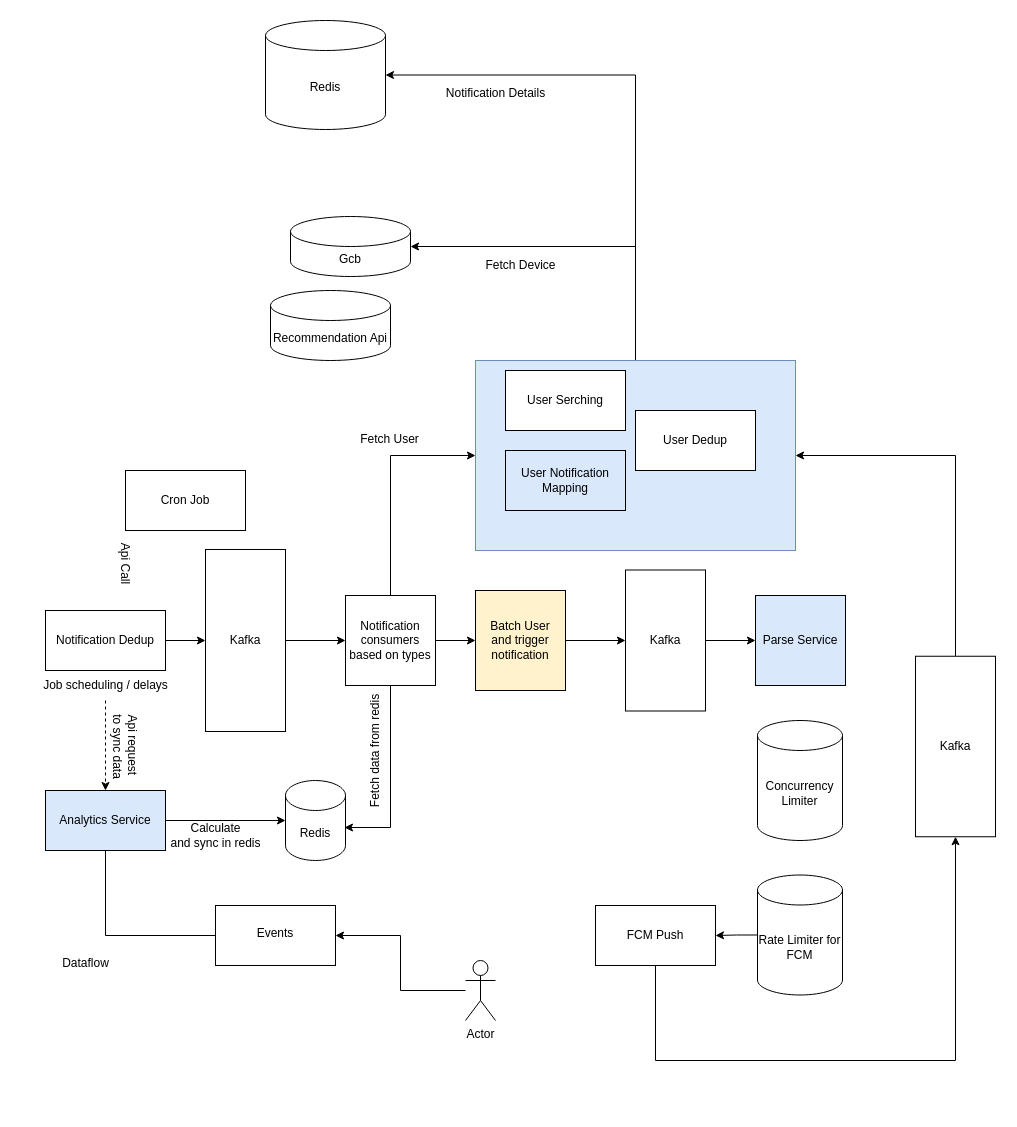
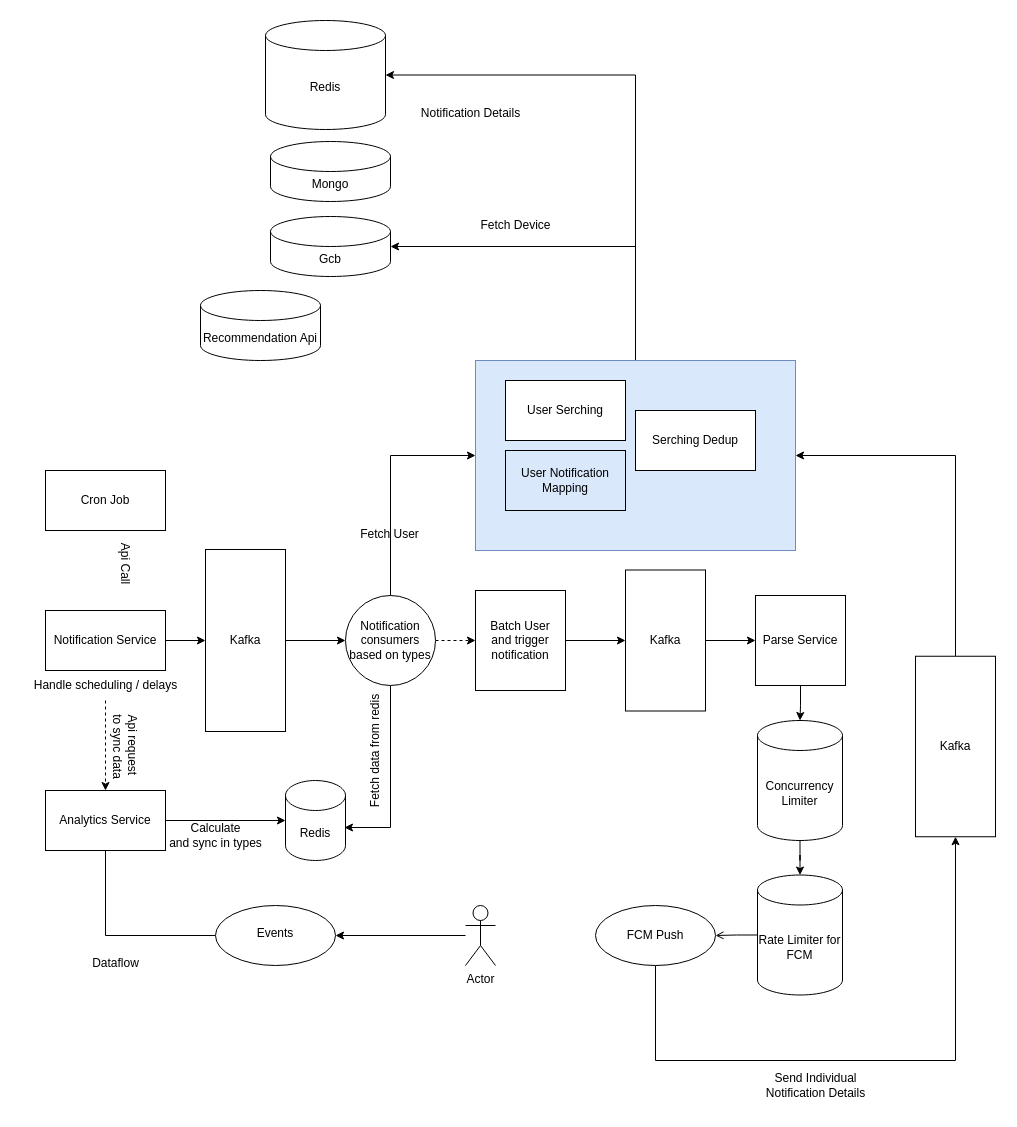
  <mxCell id="0" />
  <mxCell id="1" parent="0" />
  <mxCell id="2" value="" style="edgeStyle=orthogonalEdgeStyle;rounded=0;orthogonalLoop=1;jettySize=auto;html=1;exitX=0.5;exitY=0;exitDx=0;exitDy=0;entryX=1;entryY=0.5;entryDx=0;entryDy=0;entryPerimeter=0;" edge="1" parent="1" source="4" target="28"><mxGeometry relative="1" as="geometry" /></mxCell>
  <mxCell id="3" value="" style="edgeStyle=orthogonalEdgeStyle;rounded=0;orthogonalLoop=1;jettySize=auto;html=1;entryX=1;entryY=0.5;entryDx=0;entryDy=0;entryPerimeter=0;" edge="1" parent="1" source="4" target="50"><mxGeometry relative="1" as="geometry"><mxPoint x="525" y="70" as="targetPoint" /><Array as="points"><mxPoint x="635" y="74" /></Array></mxGeometry></mxCell>
  <mxCell id="4" value="" style="rounded=0;whiteSpace=wrap;html=1;fillColor=#dae8fc;strokeColor=#6c8ebf;" vertex="1" parent="1"><mxGeometry x="475" y="360" width="320" height="190" as="geometry" /></mxCell>
- <mxCell id="5" value="Cron Job" style="rounded=0;whiteSpace=wrap;html=1;" vertex="1" parent="1"><mxGeometry x="125" y="470" width="120" height="60" as="geometry" /></mxCell>
+ <mxCell id="5" value="Cron Job" style="rounded=0;whiteSpace=wrap;html=1;" vertex="1" parent="1"><mxGeometry x="45" y="470" width="120" height="60" as="geometry" /></mxCell>
  <mxCell id="6" value="" style="edgeStyle=orthogonalEdgeStyle;rounded=0;orthogonalLoop=1;jettySize=auto;html=1;entryX=0;entryY=0.5;entryDx=0;entryDy=0;entryPerimeter=0;" edge="1" parent="1" source="7" target="10"><mxGeometry relative="1" as="geometry"><mxPoint x="232.5" y="640" as="targetPoint" /></mxGeometry></mxCell>
- <mxCell id="7" value="Notification Dedup" style="rounded=0;whiteSpace=wrap;html=1;" vertex="1" parent="1"><mxGeometry x="45" y="610" width="120" height="60" as="geometry" /></mxCell>
+ <mxCell id="7" value="Notification Service" style="rounded=0;whiteSpace=wrap;html=1;" vertex="1" parent="1"><mxGeometry x="45" y="610" width="120" height="60" as="geometry" /></mxCell>
  <mxCell id="8" value="Api Call" style="text;html=1;align=center;verticalAlign=middle;resizable=0;points=[];autosize=1;strokeColor=none;fillColor=none;rotation=90;" vertex="1" parent="1"><mxGeometry x="95" y="548" width="60" height="30" as="geometry" /></mxCell>
  <mxCell id="9" value="" style="edgeStyle=orthogonalEdgeStyle;rounded=0;orthogonalLoop=1;jettySize=auto;html=1;" edge="1" parent="1" source="10" target="16"><mxGeometry relative="1" as="geometry" /></mxCell>
  <mxCell id="10" value="Kafka" style="rounded=0;whiteSpace=wrap;html=1;" vertex="1" parent="1"><mxGeometry x="205" y="549" width="80" height="182" as="geometry" /></mxCell>
  <mxCell id="11" value="" style="edgeStyle=orthogonalEdgeStyle;rounded=0;orthogonalLoop=1;jettySize=auto;html=1;dashed=1;" edge="1" parent="1" source="12" target="18"><mxGeometry relative="1" as="geometry" /></mxCell>
- <mxCell id="12" value="Job scheduling / delays" style="text;html=1;align=center;verticalAlign=middle;resizable=0;points=[];autosize=1;strokeColor=none;fillColor=none;" vertex="1" parent="1"><mxGeometry x="20" y="670" width="170" height="30" as="geometry" /></mxCell>
+ <mxCell id="12" value="Handle scheduling / delays" style="text;html=1;align=center;verticalAlign=middle;resizable=0;points=[];autosize=1;strokeColor=none;fillColor=none;" vertex="1" parent="1"><mxGeometry x="20" y="670" width="170" height="30" as="geometry" /></mxCell>
  <mxCell id="13" value="" style="edgeStyle=orthogonalEdgeStyle;rounded=0;orthogonalLoop=1;jettySize=auto;html=1;entryX=0.983;entryY=0.588;entryDx=0;entryDy=0;entryPerimeter=0;" edge="1" parent="1" source="16" target="20"><mxGeometry relative="1" as="geometry" /></mxCell>
  <mxCell id="14" value="" style="edgeStyle=orthogonalEdgeStyle;rounded=0;orthogonalLoop=1;jettySize=auto;html=1;entryX=0;entryY=0.5;entryDx=0;entryDy=0;exitX=0.5;exitY=0;exitDx=0;exitDy=0;" edge="1" parent="1" source="16" target="4"><mxGeometry relative="1" as="geometry"><mxPoint x="390" y="500" as="targetPoint" /></mxGeometry></mxCell>
- <mxCell id="15" value="" style="edgeStyle=orthogonalEdgeStyle;rounded=0;orthogonalLoop=1;jettySize=auto;html=1;" edge="1" parent="1" source="16" target="31"><mxGeometry relative="1" as="geometry" /></mxCell>
- <mxCell id="16" value="Notification consumers based on types" style="whiteSpace=wrap;html=1;rounded=0;" vertex="1" parent="1"><mxGeometry x="345" y="595" width="90" height="90" as="geometry" /></mxCell>
+ <mxCell id="15" value="" style="edgeStyle=orthogonalEdgeStyle;rounded=0;orthogonalLoop=1;jettySize=auto;html=1;dashed=1;" edge="1" parent="1" source="16" target="31"><mxGeometry relative="1" as="geometry" /></mxCell>
+ <mxCell id="16" value="Notification consumers based on types" style="ellipse;whiteSpace=wrap;html=1;" vertex="1" parent="1"><mxGeometry x="345" y="595" width="90" height="90" as="geometry" /></mxCell>
  <mxCell id="17" value="" style="edgeStyle=orthogonalEdgeStyle;rounded=0;orthogonalLoop=1;jettySize=auto;html=1;" edge="1" parent="1" source="18" target="20"><mxGeometry relative="1" as="geometry" /></mxCell>
- <mxCell id="18" value="Analytics Service" style="rounded=0;whiteSpace=wrap;html=1;fillColor=#dae8fc;" vertex="1" parent="1"><mxGeometry x="45" y="790" width="120" height="60" as="geometry" /></mxCell>
+ <mxCell id="18" value="Analytics Service" style="rounded=0;whiteSpace=wrap;html=1;" vertex="1" parent="1"><mxGeometry x="45" y="790" width="120" height="60" as="geometry" /></mxCell>
  <mxCell id="19" value="Api request&amp;nbsp;&lt;br&gt;to sync data" style="text;html=1;align=center;verticalAlign=middle;resizable=0;points=[];autosize=1;strokeColor=none;fillColor=none;rotation=90;" vertex="1" parent="1"><mxGeometry x="80" y="726" width="90" height="40" as="geometry" /></mxCell>
  <mxCell id="20" value="Redis" style="shape=cylinder3;whiteSpace=wrap;html=1;boundedLbl=1;backgroundOutline=1;size=15;" vertex="1" parent="1"><mxGeometry x="285" y="780" width="60" height="80" as="geometry" /></mxCell>
- <mxCell id="21" value="Calculate&lt;br&gt;and sync in redis" style="text;html=1;align=center;verticalAlign=middle;resizable=0;points=[];autosize=1;strokeColor=none;fillColor=none;" vertex="1" parent="1"><mxGeometry x="160" y="815" width="110" height="40" as="geometry" /></mxCell>
+ <mxCell id="21" value="Calculate&lt;br&gt;and sync in types" style="text;html=1;align=center;verticalAlign=middle;resizable=0;points=[];autosize=1;strokeColor=none;fillColor=none;" vertex="1" parent="1"><mxGeometry x="160" y="815" width="110" height="40" as="geometry" /></mxCell>
  <mxCell id="22" value="Fetch data from redis" style="text;html=1;align=center;verticalAlign=middle;resizable=0;points=[];autosize=1;strokeColor=none;fillColor=none;rotation=-90;" vertex="1" parent="1"><mxGeometry x="305" y="736" width="140" height="30" as="geometry" /></mxCell>
- <mxCell id="23" value="User Serching" style="rounded=0;whiteSpace=wrap;html=1;" vertex="1" parent="1"><mxGeometry x="505" y="370" width="120" height="60" as="geometry" /></mxCell>
+ <mxCell id="23" value="User Serching" style="rounded=0;whiteSpace=wrap;html=1;" vertex="1" parent="1"><mxGeometry x="505" y="380" width="120" height="60" as="geometry" /></mxCell>
  <mxCell id="24" value="User Notification&lt;br&gt;Mapping" style="rounded=0;whiteSpace=wrap;html=1;fillColor=#dae8fc;" vertex="1" parent="1"><mxGeometry x="505" y="450" width="120" height="60" as="geometry" /></mxCell>
- <mxCell id="25" value="User Dedup" style="rounded=0;whiteSpace=wrap;html=1;" vertex="1" parent="1"><mxGeometry x="635" y="410" width="120" height="60" as="geometry" /></mxCell>
- <mxCell id="26" value="Fetch User" style="text;html=1;align=center;verticalAlign=middle;resizable=0;points=[];autosize=1;strokeColor=none;fillColor=none;" vertex="1" parent="1"><mxGeometry x="349" y="424" width="80" height="30" as="geometry" /></mxCell>
- <mxCell id="28" value="Gcb" style="shape=cylinder3;whiteSpace=wrap;html=1;boundedLbl=1;backgroundOutline=1;size=15;" vertex="1" parent="1"><mxGeometry x="290" y="216" width="120" height="60" as="geometry" /></mxCell>
- <mxCell id="29" value="Recommendation Api" style="shape=cylinder3;whiteSpace=wrap;html=1;boundedLbl=1;backgroundOutline=1;size=15;" vertex="1" parent="1"><mxGeometry x="270" y="290" width="120" height="70" as="geometry" /></mxCell>
+ <mxCell id="25" value="Serching Dedup" style="rounded=0;whiteSpace=wrap;html=1;" vertex="1" parent="1"><mxGeometry x="635" y="410" width="120" height="60" as="geometry" /></mxCell>
+ <mxCell id="26" value="Fetch User" style="text;html=1;align=center;verticalAlign=middle;resizable=0;points=[];autosize=1;strokeColor=none;fillColor=none;" vertex="1" parent="1"><mxGeometry x="349" y="519" width="80" height="30" as="geometry" /></mxCell>
+ <mxCell id="27" value="Mongo" style="shape=cylinder3;whiteSpace=wrap;html=1;boundedLbl=1;backgroundOutline=1;size=15;" vertex="1" parent="1"><mxGeometry x="270" y="141" width="120" height="60" as="geometry" /></mxCell>
+ <mxCell id="28" value="Gcb" style="shape=cylinder3;whiteSpace=wrap;html=1;boundedLbl=1;backgroundOutline=1;size=15;" vertex="1" parent="1"><mxGeometry x="270" y="216" width="120" height="60" as="geometry" /></mxCell>
+ <mxCell id="29" value="Recommendation Api" style="shape=cylinder3;whiteSpace=wrap;html=1;boundedLbl=1;backgroundOutline=1;size=15;" vertex="1" parent="1"><mxGeometry x="200" y="290" width="120" height="70" as="geometry" /></mxCell>
  <mxCell id="30" value="" style="edgeStyle=orthogonalEdgeStyle;rounded=0;orthogonalLoop=1;jettySize=auto;html=1;" edge="1" parent="1" source="31" target="33"><mxGeometry relative="1" as="geometry" /></mxCell>
- <mxCell id="31" value="Batch User&lt;br&gt;and trigger&lt;br&gt;notification" style="whiteSpace=wrap;html=1;rounded=0;fillColor=#fff2cc;" vertex="1" parent="1"><mxGeometry x="475" y="590" width="90" height="100" as="geometry" /></mxCell>
+ <mxCell id="31" value="Batch User&lt;br&gt;and trigger&lt;br&gt;notification" style="whiteSpace=wrap;html=1;rounded=0;" vertex="1" parent="1"><mxGeometry x="475" y="590" width="90" height="100" as="geometry" /></mxCell>
  <mxCell id="32" value="" style="edgeStyle=orthogonalEdgeStyle;rounded=0;orthogonalLoop=1;jettySize=auto;html=1;" edge="1" parent="1" source="33" target="35"><mxGeometry relative="1" as="geometry" /></mxCell>
  <mxCell id="33" value="Kafka" style="rounded=0;whiteSpace=wrap;html=1;" vertex="1" parent="1"><mxGeometry x="625" y="569.5" width="80" height="141" as="geometry" /></mxCell>
- <mxCell id="35" value="Parse Service" style="whiteSpace=wrap;html=1;rounded=0;fillColor=#dae8fc;" vertex="1" parent="1"><mxGeometry x="755" y="595" width="90" height="90" as="geometry" /></mxCell>
+ <mxCell id="34" value="" style="edgeStyle=orthogonalEdgeStyle;rounded=0;orthogonalLoop=1;jettySize=auto;html=1;" edge="1" parent="1" source="35" target="37"><mxGeometry relative="1" as="geometry"><mxPoint x="800" y="731" as="targetPoint" /></mxGeometry></mxCell>
+ <mxCell id="35" value="Parse Service" style="whiteSpace=wrap;html=1;rounded=0;" vertex="1" parent="1"><mxGeometry x="755" y="595" width="90" height="90" as="geometry" /></mxCell>
+ <mxCell id="36" value="" style="edgeStyle=orthogonalEdgeStyle;rounded=0;orthogonalLoop=1;jettySize=auto;html=1;" edge="1" parent="1" source="37" target="39"><mxGeometry relative="1" as="geometry" /></mxCell>
  <mxCell id="37" value="Concurrency&lt;br&gt;Limiter" style="shape=cylinder3;whiteSpace=wrap;html=1;boundedLbl=1;backgroundOutline=1;size=15;" vertex="1" parent="1"><mxGeometry x="757" y="720" width="85" height="120" as="geometry" /></mxCell>
- <mxCell id="38" value="" style="edgeStyle=orthogonalEdgeStyle;rounded=0;orthogonalLoop=1;jettySize=auto;html=1;" edge="1" parent="1" source="39" target="41"><mxGeometry relative="1" as="geometry" /></mxCell>
+ <mxCell id="38" value="" style="edgeStyle=orthogonalEdgeStyle;rounded=0;orthogonalLoop=1;jettySize=auto;html=1;endArrow=open;" edge="1" parent="1" source="39" target="41"><mxGeometry relative="1" as="geometry" /></mxCell>
  <mxCell id="39" value="Rate Limiter for FCM" style="shape=cylinder3;whiteSpace=wrap;html=1;boundedLbl=1;backgroundOutline=1;size=15;" vertex="1" parent="1"><mxGeometry x="757" y="874.5" width="85" height="120" as="geometry" /></mxCell>
  <mxCell id="40" value="" style="edgeStyle=orthogonalEdgeStyle;rounded=0;orthogonalLoop=1;jettySize=auto;html=1;entryX=0.5;entryY=1;entryDx=0;entryDy=0;exitX=0.5;exitY=1;exitDx=0;exitDy=0;" edge="1" parent="1" source="41" target="48"><mxGeometry relative="1" as="geometry"><Array as="points"><mxPoint x="655" y="1060" /><mxPoint x="955" y="1060" /></Array></mxGeometry></mxCell>
- <mxCell id="41" value="FCM Push" style="whiteSpace=wrap;html=1;" vertex="1" parent="1"><mxGeometry x="595" y="905" width="120" height="60" as="geometry" /></mxCell>
+ <mxCell id="41" value="FCM Push" style="ellipse;whiteSpace=wrap;html=1;" vertex="1" parent="1"><mxGeometry x="595" y="905" width="120" height="60" as="geometry" /></mxCell>
  <mxCell id="42" value="" style="edgeStyle=orthogonalEdgeStyle;rounded=0;orthogonalLoop=1;jettySize=auto;html=1;" edge="1" parent="1" source="43" target="45"><mxGeometry relative="1" as="geometry" /></mxCell>
- <mxCell id="43" value="Actor" style="shape=umlActor;verticalLabelPosition=bottom;verticalAlign=top;html=1;outlineConnect=0;" vertex="1" parent="1"><mxGeometry x="465" y="960" width="30" height="60" as="geometry" /></mxCell>
+ <mxCell id="43" value="Actor" style="shape=umlActor;verticalLabelPosition=bottom;verticalAlign=top;html=1;outlineConnect=0;" vertex="1" parent="1"><mxGeometry x="465" y="905" width="30" height="60" as="geometry" /></mxCell>
  <mxCell id="44" value="" style="edgeStyle=orthogonalEdgeStyle;rounded=0;orthogonalLoop=1;jettySize=auto;html=1;entryX=0.5;entryY=1;entryDx=0;entryDy=0;endArrow=none;" edge="1" parent="1" source="45" target="18"><mxGeometry relative="1" as="geometry"><mxPoint x="135" y="935" as="targetPoint" /></mxGeometry></mxCell>
- <mxCell id="45" value="&lt;br&gt;Events" style="whiteSpace=wrap;html=1;verticalAlign=top;" vertex="1" parent="1"><mxGeometry x="215" y="905" width="120" height="60" as="geometry" /></mxCell>
- <mxCell id="46" value="Dataflow" style="text;html=1;align=center;verticalAlign=middle;resizable=0;points=[];autosize=1;strokeColor=none;fillColor=none;" vertex="1" parent="1"><mxGeometry x="50" y="948" width="70" height="30" as="geometry" /></mxCell>
+ <mxCell id="45" value="&lt;br&gt;Events" style="ellipse;whiteSpace=wrap;html=1;verticalAlign=top;" vertex="1" parent="1"><mxGeometry x="215" y="905" width="120" height="60" as="geometry" /></mxCell>
+ <mxCell id="46" value="Dataflow" style="text;html=1;align=center;verticalAlign=middle;resizable=0;points=[];autosize=1;strokeColor=none;fillColor=none;" vertex="1" parent="1"><mxGeometry x="80" y="948" width="70" height="30" as="geometry" /></mxCell>
  <mxCell id="47" value="" style="edgeStyle=orthogonalEdgeStyle;rounded=0;orthogonalLoop=1;jettySize=auto;html=1;entryX=1;entryY=0.5;entryDx=0;entryDy=0;" edge="1" parent="1" source="48" target="4"><mxGeometry relative="1" as="geometry"><mxPoint x="955" y="515.5" as="targetPoint" /><Array as="points"><mxPoint x="955" y="455" /></Array></mxGeometry></mxCell>
  <mxCell id="48" value="Kafka" style="whiteSpace=wrap;html=1;" vertex="1" parent="1"><mxGeometry x="915" y="655.75" width="80" height="180.5" as="geometry" /></mxCell>
- <mxCell id="49" value="Fetch Device" style="text;html=1;align=center;verticalAlign=middle;resizable=0;points=[];autosize=1;strokeColor=none;fillColor=none;" vertex="1" parent="1"><mxGeometry x="475" y="250" width="90" height="30" as="geometry" /></mxCell>
+ <mxCell id="49" value="Fetch Device" style="text;html=1;align=center;verticalAlign=middle;resizable=0;points=[];autosize=1;strokeColor=none;fillColor=none;" vertex="1" parent="1"><mxGeometry x="470" y="210" width="90" height="30" as="geometry" /></mxCell>
  <mxCell id="50" value="Redis" style="shape=cylinder3;whiteSpace=wrap;html=1;boundedLbl=1;backgroundOutline=1;size=15;" vertex="1" parent="1"><mxGeometry x="265" y="20" width="120" height="109" as="geometry" /></mxCell>
- <mxCell id="51" value="Notification Details" style="text;html=1;align=center;verticalAlign=middle;resizable=0;points=[];autosize=1;strokeColor=none;fillColor=none;" vertex="1" parent="1"><mxGeometry x="435" y="78" width="120" height="30" as="geometry" /></mxCell>
+ <mxCell id="51" value="Notification Details" style="text;html=1;align=center;verticalAlign=middle;resizable=0;points=[];autosize=1;strokeColor=none;fillColor=none;" vertex="1" parent="1"><mxGeometry x="410" y="98" width="120" height="30" as="geometry" /></mxCell>
+ <mxCell id="52" value="Send Individual&lt;br&gt;Notification Details" style="text;html=1;align=center;verticalAlign=middle;resizable=0;points=[];autosize=1;strokeColor=none;fillColor=none;" vertex="1" parent="1"><mxGeometry x="755" y="1065" width="120" height="40" as="geometry" /></mxCell>
